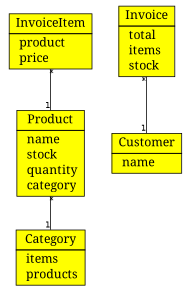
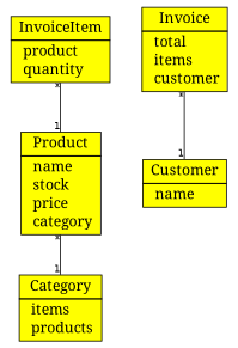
  digraph {
    fontname="Noto Serif"
    node [fontcolor=black fontname="Noto Serif" fontsize=16.0 shape=plaintext]
    edge [arrowhead=none color=black fontcolor=black fontname="Noto Serif" fontsize=10.0 headlabel=1 headport=p labelfontname=Helvetica labelfontsize=10 taillabel="*" tailport=p]
-   n1 [label=<<table border="0" cellborder="1" cellspacing="0" cellpadding="2" port="p" bgcolor="yellow"><tr><td><table border="0" cellspacing="0" cellpadding="1"><tr><td> InvoiceItem </td></tr></table></td></tr><tr><td><table border="0" cellspacing="0" cellpadding="1"><tr><td align="left">  product </td></tr><tr><td align="left">  price </td></tr></table></td></tr></table>>]
-   n2 [label=<<table border="0" cellborder="1" cellspacing="0" cellpadding="2" port="p" bgcolor="yellow"><tr><td><table border="0" cellspacing="0" cellpadding="1"><tr><td> Product </td></tr></table></td></tr><tr><td><table border="0" cellspacing="0" cellpadding="1"><tr><td align="left">  name </td></tr><tr><td align="left">  stock </td></tr><tr><td align="left">  quantity </td></tr><tr><td align="left">  category </td></tr></table></td></tr></table>>]
+   n1 [label=<<table border="0" cellborder="1" cellspacing="0" cellpadding="2" port="p" bgcolor="yellow"><tr><td><table border="0" cellspacing="0" cellpadding="1"><tr><td> InvoiceItem </td></tr></table></td></tr><tr><td><table border="0" cellspacing="0" cellpadding="1"><tr><td align="left">  product </td></tr><tr><td align="left">  quantity </td></tr></table></td></tr></table>>]
+   n2 [label=<<table border="0" cellborder="1" cellspacing="0" cellpadding="2" port="p" bgcolor="yellow"><tr><td><table border="0" cellspacing="0" cellpadding="1"><tr><td> Product </td></tr></table></td></tr><tr><td><table border="0" cellspacing="0" cellpadding="1"><tr><td align="left">  name </td></tr><tr><td align="left">  stock </td></tr><tr><td align="left">  price </td></tr><tr><td align="left">  category </td></tr></table></td></tr></table>>]
    n3 [label=<<table border="0" cellborder="1" cellspacing="0" cellpadding="2" port="p" bgcolor="yellow"><tr><td><table border="0" cellspacing="0" cellpadding="1"><tr><td> Category </td></tr></table></td></tr><tr><td><table border="0" cellspacing="0" cellpadding="1"><tr><td align="left">  items </td></tr><tr><td align="left">  products </td></tr></table></td></tr></table>>]
-   n4 [label=<<table border="0" cellborder="1" cellspacing="0" cellpadding="2" port="p" bgcolor="yellow"><tr><td><table border="0" cellspacing="0" cellpadding="1"><tr><td> Invoice </td></tr></table></td></tr><tr><td><table border="0" cellspacing="0" cellpadding="1"><tr><td align="left">  total </td></tr><tr><td align="left">  items </td></tr><tr><td align="left">  stock </td></tr></table></td></tr></table>>]
+   n4 [label=<<table border="0" cellborder="1" cellspacing="0" cellpadding="2" port="p" bgcolor="yellow"><tr><td><table border="0" cellspacing="0" cellpadding="1"><tr><td> Invoice </td></tr></table></td></tr><tr><td><table border="0" cellspacing="0" cellpadding="1"><tr><td align="left">  total </td></tr><tr><td align="left">  items </td></tr><tr><td align="left">  customer </td></tr></table></td></tr></table>>]
    n5 [label=<<table border="0" cellborder="1" cellspacing="0" cellpadding="2" port="p" bgcolor="yellow"><tr><td><table border="0" cellspacing="0" cellpadding="1"><tr><td> Customer </td></tr></table></td></tr><tr><td><table border="0" cellspacing="0" cellpadding="1"><tr><td align="left">  name </td></tr></table></td></tr></table>>]
    n1 -> n2
    n2 -> n3
    n4 -> n5
  }
